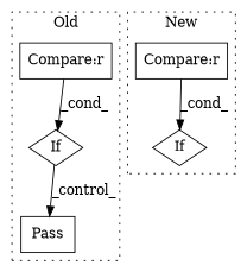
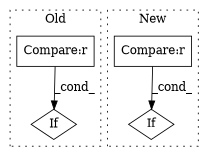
  digraph {
    node [a=96 shape=box]
-   n1 [a=62 l=4 label=Pass s=2902]
    n2 [l="0,19" label=If s="2432,2465" shape=diamond]
    n3 [a=40 l=33 label="Compare:r" s=2432]
    n4 [l="3,19" label=If s="2365,2394" shape=diamond]
    n5 [a=40 l=26 label="Compare:r" s=2368]
    subgraph cluster_1 {
      label=Old
      style=dotted
-     n1
      n2
      n3
    }
    subgraph cluster_2 {
      label=New
      style=dotted
      n4
      n5
    }
-   n2 -> n1 [label=_control_]
    n3 -> n2 [label=_cond_]
    n5 -> n4 [label=_cond_]
  }
